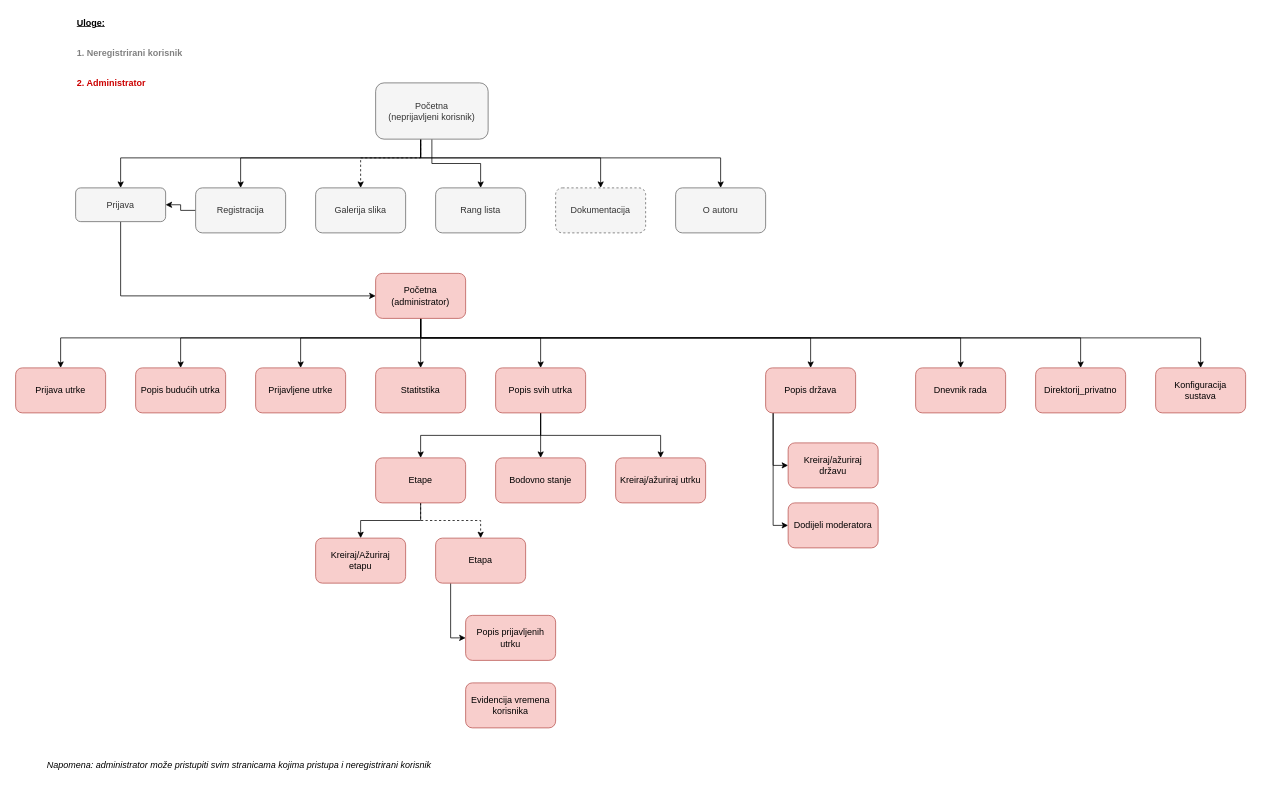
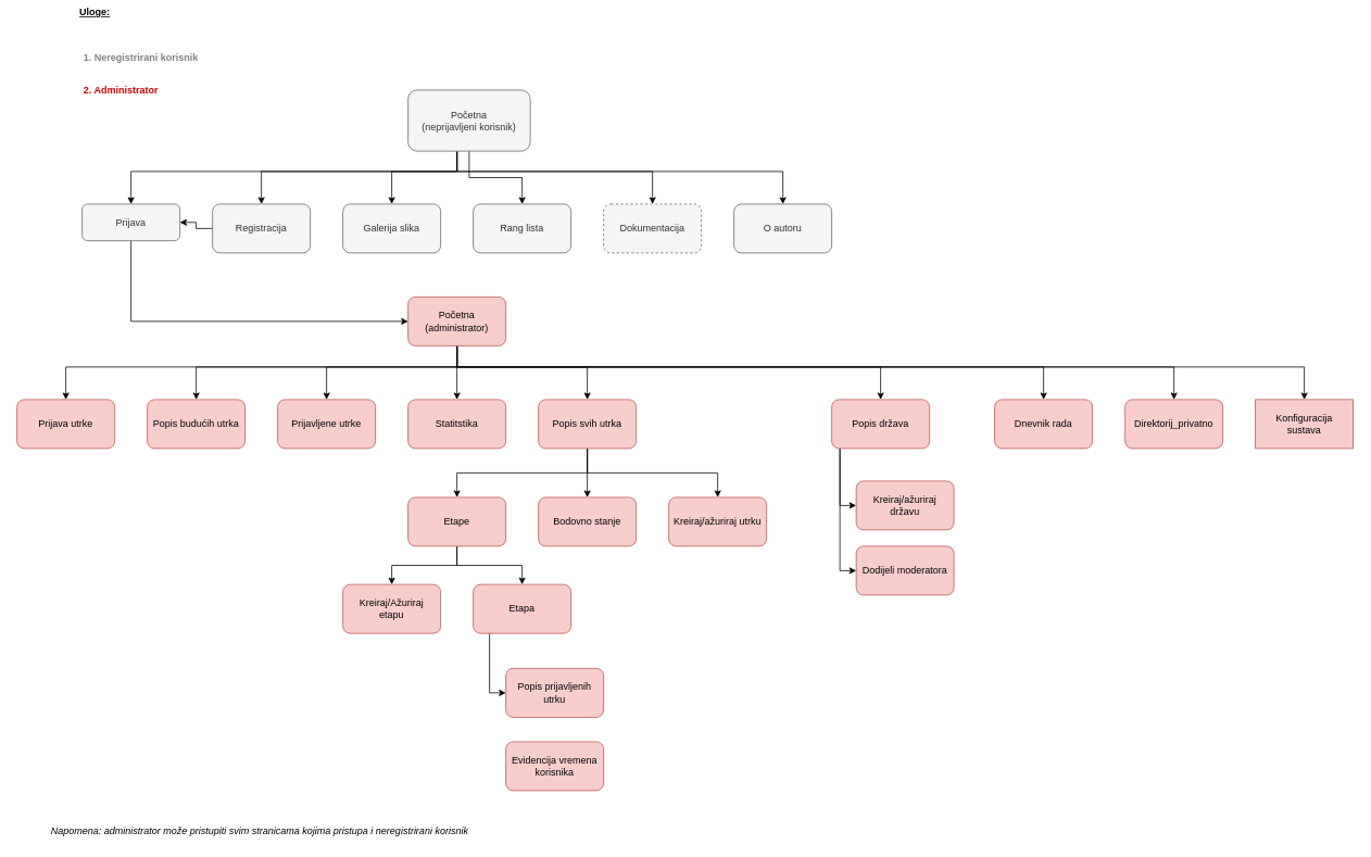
  <mxCell id="0" />
  <mxCell id="1" parent="0" />
  <mxCell id="2" style="edgeStyle=orthogonalEdgeStyle;rounded=0;orthogonalLoop=1;jettySize=auto;html=1;entryX=0.5;entryY=0;entryDx=0;entryDy=0;" edge="1" parent="1" source="8" target="10"><mxGeometry relative="1" as="geometry"><Array as="points"><mxPoint x="560" y="210" /><mxPoint x="160" y="210" /></Array></mxGeometry></mxCell>
  <mxCell id="3" style="edgeStyle=orthogonalEdgeStyle;rounded=0;orthogonalLoop=1;jettySize=auto;html=1;" edge="1" parent="1" source="8" target="12"><mxGeometry relative="1" as="geometry"><Array as="points"><mxPoint x="560" y="210" /><mxPoint x="320" y="210" /></Array></mxGeometry></mxCell>
- <mxCell id="4" style="edgeStyle=orthogonalEdgeStyle;rounded=0;orthogonalLoop=1;jettySize=auto;html=1;entryX=0.5;entryY=0;entryDx=0;entryDy=0;dashed=1;" edge="1" parent="1" source="8" target="13"><mxGeometry relative="1" as="geometry"><Array as="points"><mxPoint x="560" y="210" /><mxPoint x="480" y="210" /></Array></mxGeometry></mxCell>
+ <mxCell id="4" style="edgeStyle=orthogonalEdgeStyle;rounded=0;orthogonalLoop=1;jettySize=auto;html=1;entryX=0.5;entryY=0;entryDx=0;entryDy=0;" edge="1" parent="1" source="8" target="13"><mxGeometry relative="1" as="geometry"><Array as="points"><mxPoint x="560" y="210" /><mxPoint x="480" y="210" /></Array></mxGeometry></mxCell>
  <mxCell id="5" style="edgeStyle=orthogonalEdgeStyle;rounded=0;orthogonalLoop=1;jettySize=auto;html=1;entryX=0.5;entryY=0;entryDx=0;entryDy=0;" edge="1" parent="1" source="8" target="14"><mxGeometry relative="1" as="geometry" /></mxCell>
  <mxCell id="6" style="edgeStyle=orthogonalEdgeStyle;rounded=0;orthogonalLoop=1;jettySize=auto;html=1;entryX=0.5;entryY=0;entryDx=0;entryDy=0;" edge="1" parent="1" source="8" target="16"><mxGeometry relative="1" as="geometry"><Array as="points"><mxPoint x="560" y="210" /><mxPoint x="800" y="210" /></Array></mxGeometry></mxCell>
  <mxCell id="7" style="edgeStyle=orthogonalEdgeStyle;rounded=0;orthogonalLoop=1;jettySize=auto;html=1;" edge="1" parent="1" source="8" target="15"><mxGeometry relative="1" as="geometry"><Array as="points"><mxPoint x="560" y="210" /><mxPoint x="960" y="210" /></Array></mxGeometry></mxCell>
  <mxCell id="8" value="Početna&lt;br&gt;(neprijavljeni korisnik)" style="rounded=1;whiteSpace=wrap;html=1;fillColor=#f5f5f5;strokeColor=#666666;glass=0;shadow=0;sketch=0;fontColor=#333333;" vertex="1" parent="1"><mxGeometry x="500" y="110" width="150" height="75" as="geometry" /></mxCell>
  <mxCell id="9" style="edgeStyle=orthogonalEdgeStyle;rounded=0;orthogonalLoop=1;jettySize=auto;html=1;entryX=0;entryY=0.5;entryDx=0;entryDy=0;fontColor=#6D8764;" edge="1" parent="1" source="10" target="29"><mxGeometry relative="1" as="geometry"><Array as="points"><mxPoint x="160" y="394" /></Array></mxGeometry></mxCell>
  <mxCell id="10" value="Prijava" style="rounded=1;whiteSpace=wrap;html=1;fillColor=#f5f5f5;strokeColor=#666666;glass=0;shadow=0;sketch=0;fontColor=#333333;" vertex="1" parent="1"><mxGeometry x="100" y="250" width="120" height="45" as="geometry" /></mxCell>
  <mxCell id="11" style="edgeStyle=orthogonalEdgeStyle;rounded=0;orthogonalLoop=1;jettySize=auto;html=1;entryX=1;entryY=0.5;entryDx=0;entryDy=0;fontColor=#6D8764;" edge="1" parent="1" source="12" target="10"><mxGeometry relative="1" as="geometry" /></mxCell>
  <mxCell id="12" value="Registracija" style="rounded=1;whiteSpace=wrap;html=1;fillColor=#f5f5f5;strokeColor=#666666;glass=0;shadow=0;sketch=0;fontColor=#333333;" vertex="1" parent="1"><mxGeometry x="260" y="250" width="120" height="60" as="geometry" /></mxCell>
  <mxCell id="13" value="Galerija slika" style="rounded=1;whiteSpace=wrap;html=1;fillColor=#f5f5f5;strokeColor=#666666;glass=0;shadow=0;sketch=0;fontColor=#333333;" vertex="1" parent="1"><mxGeometry x="420" y="250" width="120" height="60" as="geometry" /></mxCell>
  <mxCell id="14" value="Rang lista" style="rounded=1;whiteSpace=wrap;html=1;fillColor=#f5f5f5;strokeColor=#666666;glass=0;shadow=0;sketch=0;fontColor=#333333;" vertex="1" parent="1"><mxGeometry x="580" y="250" width="120" height="60" as="geometry" /></mxCell>
  <mxCell id="15" value="O autoru" style="rounded=1;whiteSpace=wrap;html=1;fillColor=#f5f5f5;strokeColor=#666666;glass=0;shadow=0;sketch=0;fontColor=#333333;" vertex="1" parent="1"><mxGeometry x="900" y="250" width="120" height="60" as="geometry" /></mxCell>
  <mxCell id="16" value="Dokumentacija" style="rounded=1;whiteSpace=wrap;html=1;fillColor=#f5f5f5;strokeColor=#666666;glass=0;shadow=0;sketch=0;fontColor=#333333;dashed=1;" vertex="1" parent="1"><mxGeometry x="740" y="250" width="120" height="60" as="geometry" /></mxCell>
- <mxCell id="17" value="Uloge: " style="text;html=1;strokeColor=none;fillColor=none;align=left;verticalAlign=middle;whiteSpace=wrap;rounded=0;shadow=0;glass=0;sketch=0;fontStyle=5" vertex="1" parent="1"><mxGeometry x="100" y="20" width="40" height="20" as="geometry" /></mxCell>
+ <mxCell id="17" value="Uloge: " style="text;html=1;strokeColor=none;fillColor=none;align=left;verticalAlign=middle;whiteSpace=wrap;rounded=0;shadow=0;glass=0;sketch=0;fontStyle=5" vertex="1" parent="1"><mxGeometry x="95" y="5" width="40" height="20" as="geometry" /></mxCell>
  <mxCell id="18" value="1. Neregistrirani korisnik" style="text;html=1;strokeColor=none;fillColor=none;align=left;verticalAlign=middle;whiteSpace=wrap;rounded=0;shadow=0;glass=0;sketch=0;fontStyle=1;fontColor=#808080;" vertex="1" parent="1"><mxGeometry x="100" y="60" width="150" height="20" as="geometry" /></mxCell>
  <mxCell id="19" value="2. Administrator" style="text;html=1;strokeColor=none;fillColor=none;align=left;verticalAlign=middle;whiteSpace=wrap;rounded=0;shadow=0;glass=0;sketch=0;fontStyle=1;fontColor=#CC0000;" vertex="1" parent="1"><mxGeometry x="100" y="100" width="150" height="20" as="geometry" /></mxCell>
  <mxCell id="20" style="edgeStyle=orthogonalEdgeStyle;rounded=0;orthogonalLoop=1;jettySize=auto;html=1;fontColor=#CC0000;" edge="1" parent="1" source="29" target="30"><mxGeometry relative="1" as="geometry"><Array as="points"><mxPoint x="560" y="450" /><mxPoint x="80" y="450" /></Array></mxGeometry></mxCell>
  <mxCell id="21" style="edgeStyle=orthogonalEdgeStyle;rounded=0;orthogonalLoop=1;jettySize=auto;html=1;fontColor=#CC0000;" edge="1" parent="1" source="29" target="31"><mxGeometry relative="1" as="geometry"><Array as="points"><mxPoint x="560" y="450" /><mxPoint x="240" y="450" /></Array></mxGeometry></mxCell>
  <mxCell id="22" style="edgeStyle=orthogonalEdgeStyle;rounded=0;orthogonalLoop=1;jettySize=auto;html=1;entryX=0.5;entryY=0;entryDx=0;entryDy=0;fontColor=#CC0000;" edge="1" parent="1" source="29" target="32"><mxGeometry relative="1" as="geometry"><Array as="points"><mxPoint x="560" y="450" /><mxPoint x="400" y="450" /></Array></mxGeometry></mxCell>
  <mxCell id="23" style="edgeStyle=orthogonalEdgeStyle;rounded=0;orthogonalLoop=1;jettySize=auto;html=1;entryX=0.5;entryY=0;entryDx=0;entryDy=0;fontColor=#CC0000;" edge="1" parent="1" source="29" target="34"><mxGeometry relative="1" as="geometry" /></mxCell>
  <mxCell id="24" style="edgeStyle=orthogonalEdgeStyle;rounded=0;orthogonalLoop=1;jettySize=auto;html=1;entryX=0.5;entryY=0;entryDx=0;entryDy=0;fontColor=#CC0000;" edge="1" parent="1" source="29" target="38"><mxGeometry relative="1" as="geometry"><Array as="points"><mxPoint x="560" y="450" /><mxPoint x="720" y="450" /></Array></mxGeometry></mxCell>
  <mxCell id="25" style="edgeStyle=orthogonalEdgeStyle;rounded=0;orthogonalLoop=1;jettySize=auto;html=1;fontColor=#CC0000;" edge="1" parent="1" source="29" target="50"><mxGeometry relative="1" as="geometry"><Array as="points"><mxPoint x="560" y="450" /><mxPoint x="1080" y="450" /></Array></mxGeometry></mxCell>
  <mxCell id="26" style="edgeStyle=orthogonalEdgeStyle;rounded=0;orthogonalLoop=1;jettySize=auto;html=1;fontColor=#CC0000;" edge="1" parent="1" source="29" target="54"><mxGeometry relative="1" as="geometry"><Array as="points"><mxPoint x="560" y="450" /><mxPoint x="1280" y="450" /></Array></mxGeometry></mxCell>
  <mxCell id="27" style="edgeStyle=orthogonalEdgeStyle;rounded=0;orthogonalLoop=1;jettySize=auto;html=1;fontColor=#CC0000;" edge="1" parent="1" source="29" target="55"><mxGeometry relative="1" as="geometry"><Array as="points"><mxPoint x="560" y="450" /><mxPoint x="1440" y="450" /></Array></mxGeometry></mxCell>
  <mxCell id="28" style="edgeStyle=orthogonalEdgeStyle;rounded=0;orthogonalLoop=1;jettySize=auto;html=1;fontColor=#CC0000;" edge="1" parent="1" source="29" target="56"><mxGeometry relative="1" as="geometry"><Array as="points"><mxPoint x="560" y="450" /><mxPoint x="1600" y="450" /></Array></mxGeometry></mxCell>
  <mxCell id="29" value="Početna&lt;br&gt;(administrator)" style="rounded=1;whiteSpace=wrap;html=1;fillColor=#f8cecc;strokeColor=#b85450;glass=0;shadow=0;sketch=0;" vertex="1" parent="1"><mxGeometry x="500" y="364" width="120" height="60" as="geometry" /></mxCell>
  <mxCell id="30" value="Prijava utrke" style="rounded=1;whiteSpace=wrap;html=1;fillColor=#f8cecc;strokeColor=#b85450;glass=0;shadow=0;sketch=0;" vertex="1" parent="1"><mxGeometry y="490" width="120" height="60" as="geometry" x="20" /></mxCell>
  <mxCell id="31" value="Popis budućih utrka" style="rounded=1;whiteSpace=wrap;html=1;fillColor=#f8cecc;strokeColor=#b85450;glass=0;shadow=0;sketch=0;" vertex="1" parent="1"><mxGeometry x="180" y="490" width="120" height="60" as="geometry" /></mxCell>
  <mxCell id="32" value="Prijavljene utrke" style="rounded=1;whiteSpace=wrap;html=1;fillColor=#f8cecc;strokeColor=#b85450;glass=0;shadow=0;sketch=0;" vertex="1" parent="1"><mxGeometry x="340" y="490" width="120" height="60" as="geometry" /></mxCell>
  <mxCell id="33" value="Napomena: administrator može pristupiti svim stranicama kojima pristupa i neregistrirani korisnik" style="text;html=1;strokeColor=none;fillColor=none;align=left;verticalAlign=middle;whiteSpace=wrap;rounded=0;shadow=0;glass=0;sketch=0;fontStyle=2" vertex="1" parent="1"><mxGeometry x="60" y="1010" width="580" height="20" as="geometry" /></mxCell>
  <mxCell id="34" value="Statitstika" style="rounded=1;whiteSpace=wrap;html=1;fillColor=#f8cecc;strokeColor=#b85450;glass=0;shadow=0;sketch=0;" vertex="1" parent="1"><mxGeometry x="500" y="490" width="120" height="60" as="geometry" /></mxCell>
  <mxCell id="35" style="edgeStyle=orthogonalEdgeStyle;rounded=0;orthogonalLoop=1;jettySize=auto;html=1;entryX=0.5;entryY=0;entryDx=0;entryDy=0;fontColor=#CC0000;" edge="1" parent="1" source="38" target="41"><mxGeometry relative="1" as="geometry"><Array as="points"><mxPoint x="720" y="580" /><mxPoint x="560" y="580" /></Array></mxGeometry></mxCell>
  <mxCell id="36" style="edgeStyle=orthogonalEdgeStyle;rounded=0;orthogonalLoop=1;jettySize=auto;html=1;entryX=0.5;entryY=0;entryDx=0;entryDy=0;fontColor=#CC0000;" edge="1" parent="1" source="38" target="43"><mxGeometry relative="1" as="geometry" /></mxCell>
  <mxCell id="37" style="edgeStyle=orthogonalEdgeStyle;rounded=0;orthogonalLoop=1;jettySize=auto;html=1;entryX=0.5;entryY=0;entryDx=0;entryDy=0;fontColor=#CC0000;" edge="1" parent="1" source="38" target="53"><mxGeometry relative="1" as="geometry"><Array as="points"><mxPoint x="720" y="580" /><mxPoint x="880" y="580" /></Array></mxGeometry></mxCell>
  <mxCell id="38" value="Popis svih utrka" style="rounded=1;whiteSpace=wrap;html=1;fillColor=#f8cecc;strokeColor=#b85450;glass=0;shadow=0;sketch=0;" vertex="1" parent="1"><mxGeometry x="660" y="490" width="120" height="60" as="geometry" /></mxCell>
  <mxCell id="39" style="edgeStyle=orthogonalEdgeStyle;rounded=0;orthogonalLoop=1;jettySize=auto;html=1;entryX=0.5;entryY=0;entryDx=0;entryDy=0;fontColor=#004C99;" edge="1" parent="1" source="41" target="42"><mxGeometry relative="1" as="geometry" /></mxCell>
- <mxCell id="40" style="edgeStyle=orthogonalEdgeStyle;rounded=0;orthogonalLoop=1;jettySize=auto;html=1;entryX=0.5;entryY=0;entryDx=0;entryDy=0;fontColor=#004C99;dashed=1;" edge="1" parent="1" source="41" target="46"><mxGeometry relative="1" as="geometry" /></mxCell>
+ <mxCell id="40" style="edgeStyle=orthogonalEdgeStyle;rounded=0;orthogonalLoop=1;jettySize=auto;html=1;entryX=0.5;entryY=0;entryDx=0;entryDy=0;fontColor=#004C99;" edge="1" parent="1" source="41" target="46"><mxGeometry relative="1" as="geometry" /></mxCell>
  <mxCell id="41" value="Etape" style="rounded=1;whiteSpace=wrap;html=1;fillColor=#f8cecc;strokeColor=#b85450;glass=0;shadow=0;sketch=0;" vertex="1" parent="1"><mxGeometry x="500" y="610" width="120" height="60" as="geometry" /></mxCell>
  <mxCell id="42" value="Kreiraj/Ažuriraj&lt;br&gt;etapu" style="rounded=1;whiteSpace=wrap;html=1;fillColor=#f8cecc;strokeColor=#b85450;glass=0;shadow=0;sketch=0;" vertex="1" parent="1"><mxGeometry x="420" y="717" width="120" height="60" as="geometry" /></mxCell>
  <mxCell id="43" value="Bodovno stanje" style="rounded=1;whiteSpace=wrap;html=1;fillColor=#f8cecc;strokeColor=#b85450;glass=0;shadow=0;sketch=0;" vertex="1" parent="1"><mxGeometry x="660" y="610" width="120" height="60" as="geometry" /></mxCell>
  <mxCell id="44" value="Popis prijavljenih&lt;br&gt;utrku" style="rounded=1;whiteSpace=wrap;html=1;fillColor=#f8cecc;strokeColor=#b85450;glass=0;shadow=0;sketch=0;" vertex="1" parent="1"><mxGeometry x="620" y="820" width="120" height="60" as="geometry" /></mxCell>
  <mxCell id="45" style="edgeStyle=orthogonalEdgeStyle;rounded=0;orthogonalLoop=1;jettySize=auto;html=1;entryX=0;entryY=0.5;entryDx=0;entryDy=0;fontColor=#004C99;" edge="1" parent="1" source="46" target="44"><mxGeometry relative="1" as="geometry"><Array as="points"><mxPoint x="600" y="850" /></Array></mxGeometry></mxCell>
  <mxCell id="46" value="Etapa" style="rounded=1;whiteSpace=wrap;html=1;fillColor=#f8cecc;strokeColor=#b85450;glass=0;shadow=0;sketch=0;" vertex="1" parent="1"><mxGeometry x="580" y="717" width="120" height="60" as="geometry" /></mxCell>
  <mxCell id="47" value="Evidencija vremena korisnika" style="rounded=1;whiteSpace=wrap;html=1;fillColor=#f8cecc;strokeColor=#b85450;glass=0;shadow=0;sketch=0;" vertex="1" parent="1"><mxGeometry x="620" y="910" width="120" height="60" as="geometry" /></mxCell>
  <mxCell id="48" style="edgeStyle=orthogonalEdgeStyle;rounded=0;orthogonalLoop=1;jettySize=auto;html=1;entryX=0;entryY=0.5;entryDx=0;entryDy=0;fontColor=#CC0000;" edge="1" parent="1" source="50" target="51"><mxGeometry relative="1" as="geometry"><Array as="points"><mxPoint x="1030" y="620" /></Array></mxGeometry></mxCell>
  <mxCell id="49" style="edgeStyle=orthogonalEdgeStyle;rounded=0;orthogonalLoop=1;jettySize=auto;html=1;entryX=0;entryY=0.5;entryDx=0;entryDy=0;fontColor=#CC0000;" edge="1" parent="1" source="50" target="52"><mxGeometry relative="1" as="geometry"><Array as="points"><mxPoint x="1030" y="700" /></Array></mxGeometry></mxCell>
  <mxCell id="50" value="Popis država" style="rounded=1;whiteSpace=wrap;html=1;fillColor=#f8cecc;strokeColor=#b85450;glass=0;shadow=0;sketch=0;" vertex="1" parent="1"><mxGeometry x="1020" y="490" width="120" height="60" as="geometry" /></mxCell>
  <mxCell id="51" value="Kreiraj/ažuriraj &lt;br&gt;državu" style="rounded=1;whiteSpace=wrap;html=1;fillColor=#f8cecc;strokeColor=#b85450;glass=0;shadow=0;sketch=0;" vertex="1" parent="1"><mxGeometry x="1050" y="590" width="120" height="60" as="geometry" /></mxCell>
  <mxCell id="52" value="Dodijeli moderatora" style="rounded=1;whiteSpace=wrap;html=1;fillColor=#f8cecc;strokeColor=#b85450;glass=0;shadow=0;sketch=0;" vertex="1" parent="1"><mxGeometry x="1050" y="670" width="120" height="60" as="geometry" /></mxCell>
  <mxCell id="53" value="Kreiraj/ažuriraj utrku" style="rounded=1;whiteSpace=wrap;html=1;fillColor=#f8cecc;strokeColor=#b85450;glass=0;shadow=0;sketch=0;" vertex="1" parent="1"><mxGeometry x="820" y="610" width="120" height="60" as="geometry" /></mxCell>
  <mxCell id="54" value="Dnevnik rada" style="rounded=1;whiteSpace=wrap;html=1;fillColor=#f8cecc;strokeColor=#b85450;glass=0;shadow=0;sketch=0;" vertex="1" parent="1"><mxGeometry x="1220" y="490" width="120" height="60" as="geometry" /></mxCell>
  <mxCell id="55" value="Direktorij_privatno" style="rounded=1;whiteSpace=wrap;html=1;fillColor=#f8cecc;strokeColor=#b85450;glass=0;shadow=0;sketch=0;" vertex="1" parent="1"><mxGeometry x="1380" y="490" width="120" height="60" as="geometry" /></mxCell>
- <mxCell id="56" value="Konfiguracija&lt;br&gt;sustava" style="rounded=1;whiteSpace=wrap;html=1;fillColor=#f8cecc;strokeColor=#b85450;glass=0;shadow=0;sketch=0;" vertex="1" parent="1"><mxGeometry x="1540" y="490" width="120" height="60" as="geometry" /></mxCell>
+ <mxCell id="56" value="Konfiguracija&lt;br&gt;sustava" style="whiteSpace=wrap;html=1;fillColor=#f8cecc;strokeColor=#b85450;glass=0;shadow=0;sketch=0;rounded=0;" vertex="1" parent="1"><mxGeometry x="1540" y="490" width="120" height="60" as="geometry" /></mxCell>
